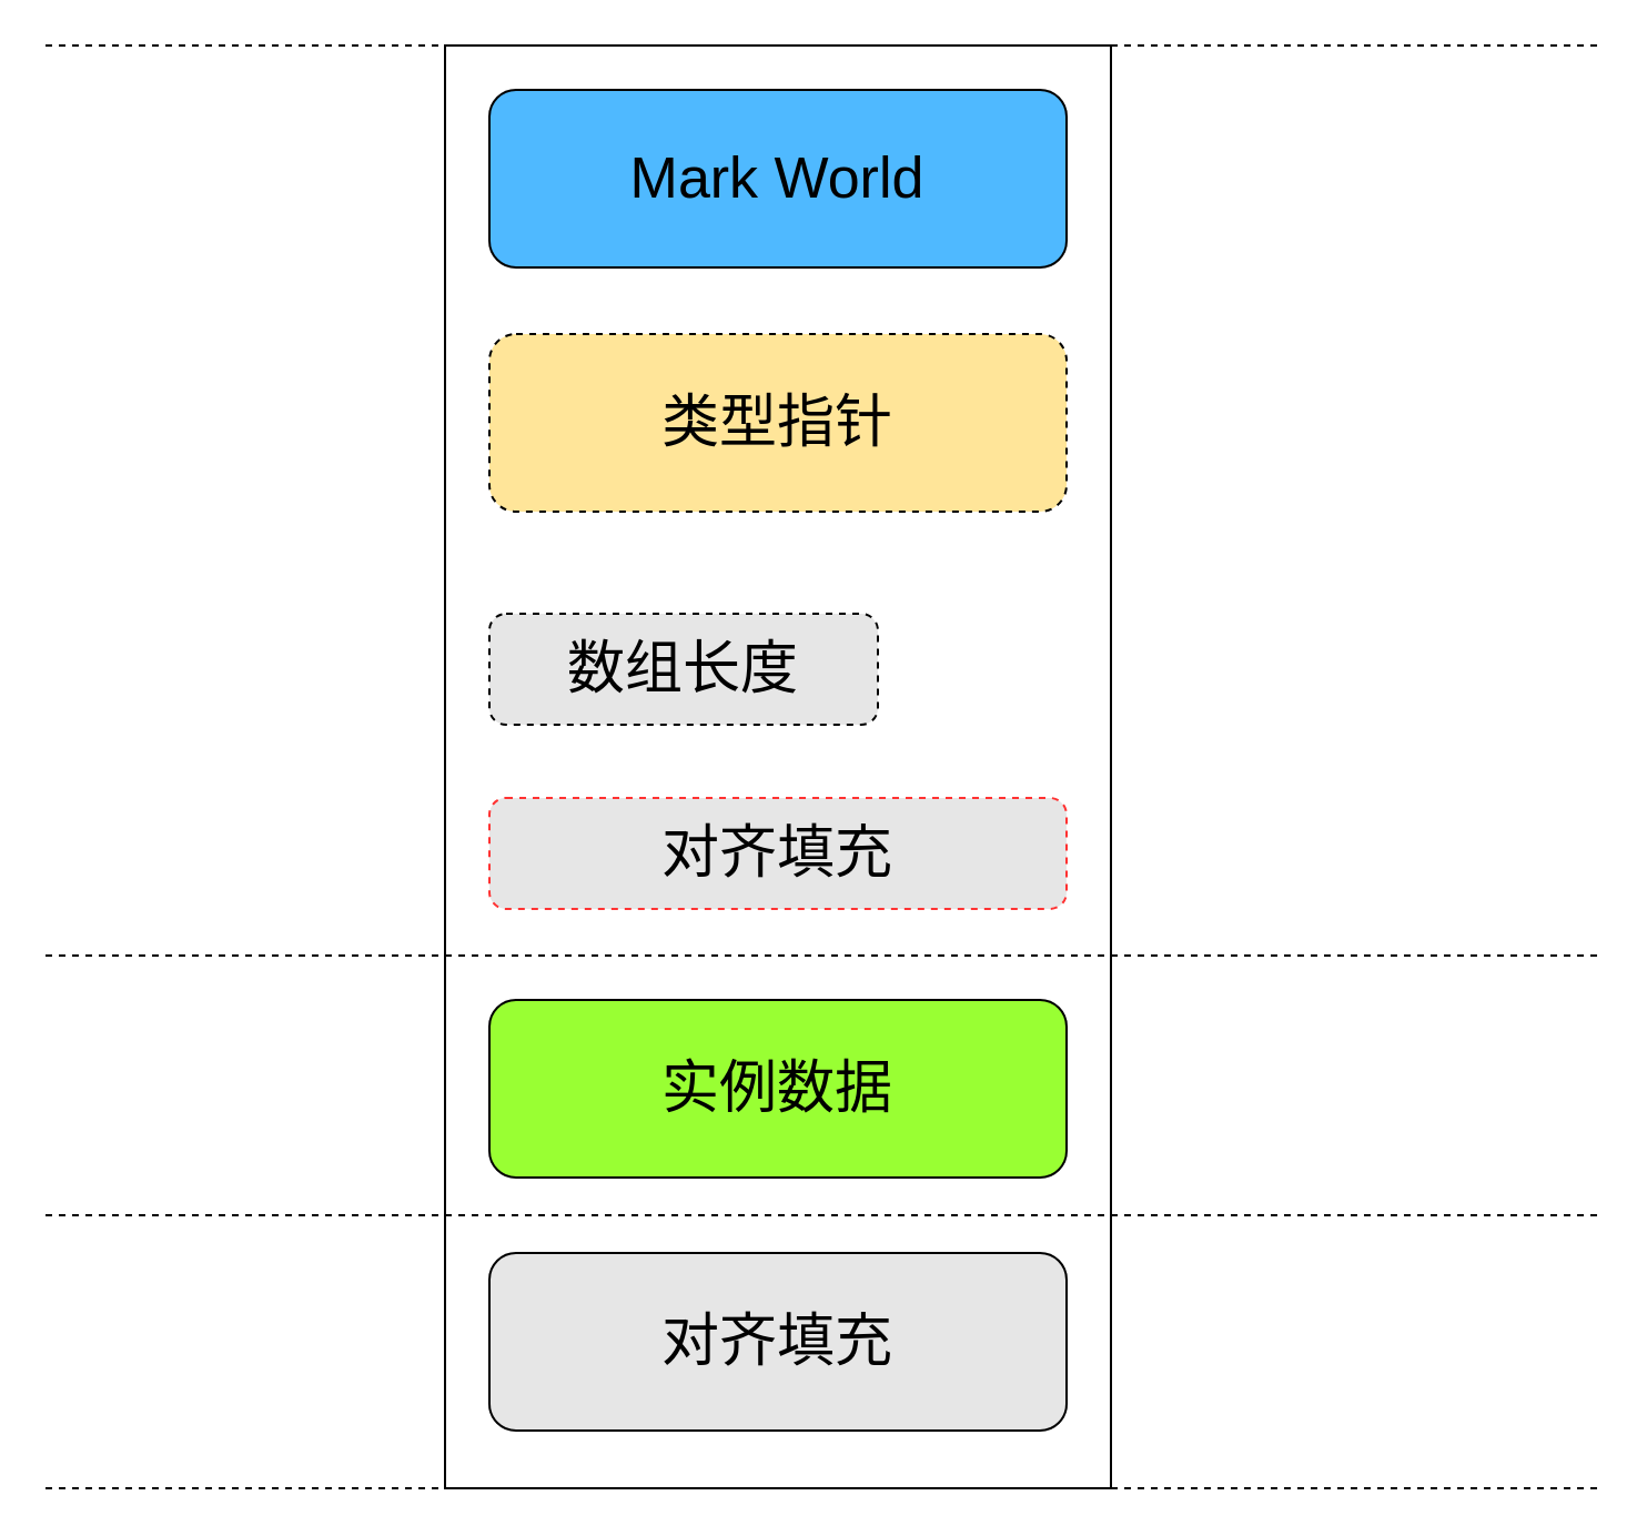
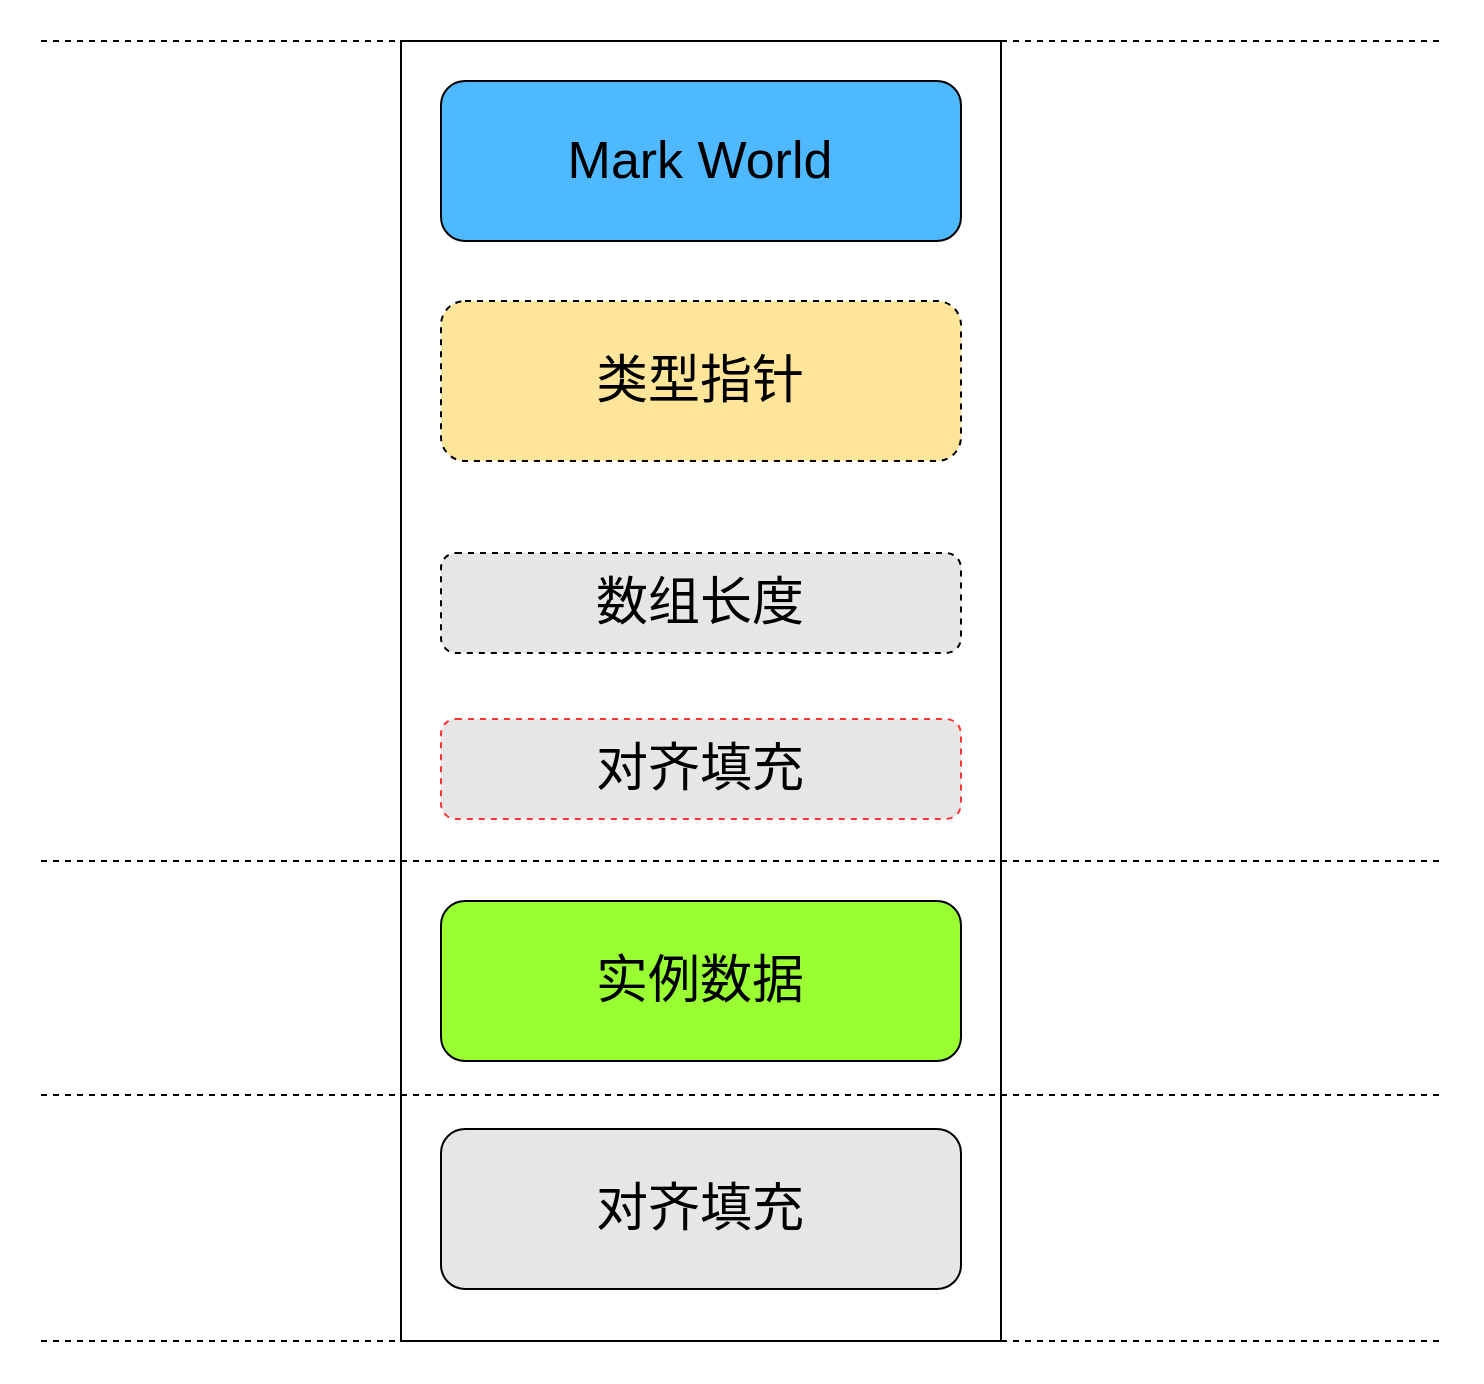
  <mxCell id="0" />
  <mxCell id="1" parent="0" />
  <mxCell id="2" value="" style="rounded=0;whiteSpace=wrap;html=1;" parent="1" vertex="1"><mxGeometry x="200" y="20" width="300" height="650" as="geometry" /></mxCell>
  <mxCell id="3" value="&lt;font style=&quot;font-size: 26px&quot;&gt;类型指针&lt;/font&gt;" style="rounded=1;whiteSpace=wrap;html=1;fillColor=#FFE599;dashed=1;" parent="1" vertex="1"><mxGeometry x="220" y="150" width="260" height="80" as="geometry" /></mxCell>
  <mxCell id="4" value="&lt;font style=&quot;font-size: 26px&quot;&gt;对齐填充&lt;br&gt;&lt;/font&gt;" style="rounded=1;whiteSpace=wrap;html=1;dashed=1;strokeColor=#FF3333;fillColor=#E6E6E6;" parent="1" vertex="1"><mxGeometry x="220" y="359" width="260" height="50" as="geometry" /></mxCell>
  <mxCell id="5" value="&lt;font style=&quot;font-size: 26px&quot;&gt;实例数据&lt;br&gt;&lt;/font&gt;" style="rounded=1;whiteSpace=wrap;html=1;fillColor=#99FF33;" parent="1" vertex="1"><mxGeometry x="220" y="450" width="260" height="80" as="geometry" /></mxCell>
  <mxCell id="6" value="&lt;font style=&quot;font-size: 26px&quot;&gt;Mark World&lt;/font&gt;" style="rounded=1;whiteSpace=wrap;html=1;fillColor=#4FB9FF;" parent="1" vertex="1"><mxGeometry x="220" y="40" width="260" height="80" as="geometry" /></mxCell>
  <mxCell id="7" value="&lt;font style=&quot;font-size: 26px&quot;&gt;对齐填充&lt;br&gt;&lt;/font&gt;" style="rounded=1;whiteSpace=wrap;html=1;fillColor=#E6E6E6;" parent="1" vertex="1"><mxGeometry x="220" y="564" width="260" height="80" as="geometry" /></mxCell>
  <mxCell id="8" style="edgeStyle=orthogonalEdgeStyle;rounded=0;orthogonalLoop=1;jettySize=auto;html=1;exitX=0.5;exitY=1;exitDx=0;exitDy=0;" parent="1" source="2" target="2" edge="1"><mxGeometry relative="1" as="geometry" /></mxCell>
  <mxCell id="9" value="" style="endArrow=none;dashed=1;html=1;" parent="1" edge="1"><mxGeometry width="50" height="50" relative="1" as="geometry"><mxPoint x="20" y="430" as="sourcePoint" /><mxPoint x="720" y="430" as="targetPoint" /></mxGeometry></mxCell>
  <mxCell id="10" value="" style="endArrow=none;dashed=1;html=1;" parent="1" edge="1"><mxGeometry width="50" height="50" relative="1" as="geometry"><mxPoint x="20" y="547" as="sourcePoint" /><mxPoint x="720" y="547" as="targetPoint" /></mxGeometry></mxCell>
  <mxCell id="11" value="" style="endArrow=none;dashed=1;html=1;" parent="1" edge="1"><mxGeometry width="50" height="50" relative="1" as="geometry"><mxPoint x="20" y="20" as="sourcePoint" /><mxPoint x="720" y="20" as="targetPoint" /></mxGeometry></mxCell>
  <mxCell id="12" value="" style="endArrow=none;dashed=1;html=1;" parent="1" edge="1"><mxGeometry width="50" height="50" relative="1" as="geometry"><mxPoint x="20" y="670" as="sourcePoint" /><mxPoint x="720" y="670" as="targetPoint" /></mxGeometry></mxCell>
- <mxCell id="13" value="&lt;font style=&quot;font-size: 26px&quot;&gt;数组长度&lt;br&gt;&lt;/font&gt;" style="rounded=1;whiteSpace=wrap;html=1;dashed=1;fillColor=#E6E6E6;" parent="1" vertex="1"><mxGeometry x="220" y="276" width="175" height="50" as="geometry" /></mxCell>
+ <mxCell id="13" value="&lt;font style=&quot;font-size: 26px&quot;&gt;数组长度&lt;br&gt;&lt;/font&gt;" style="rounded=1;whiteSpace=wrap;html=1;dashed=1;fillColor=#E6E6E6;" parent="1" vertex="1"><mxGeometry x="220" y="276" width="260" height="50" as="geometry" /></mxCell>
